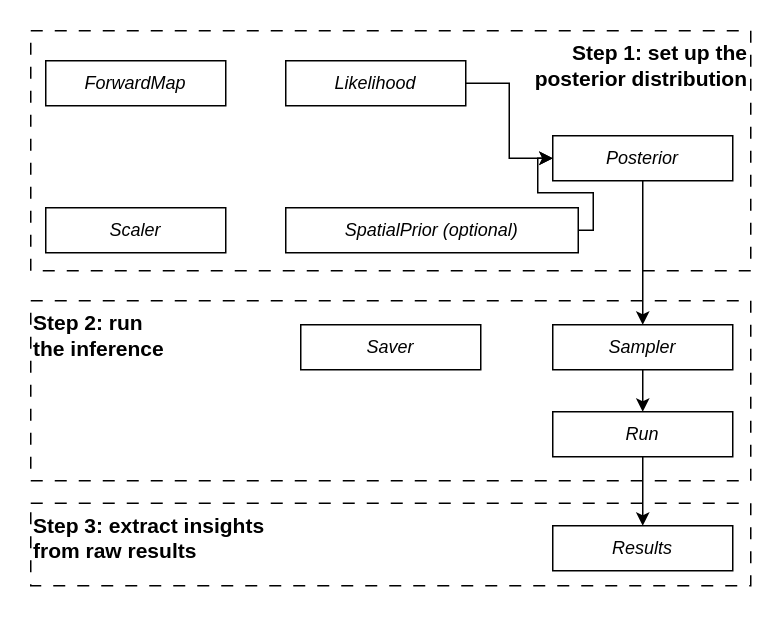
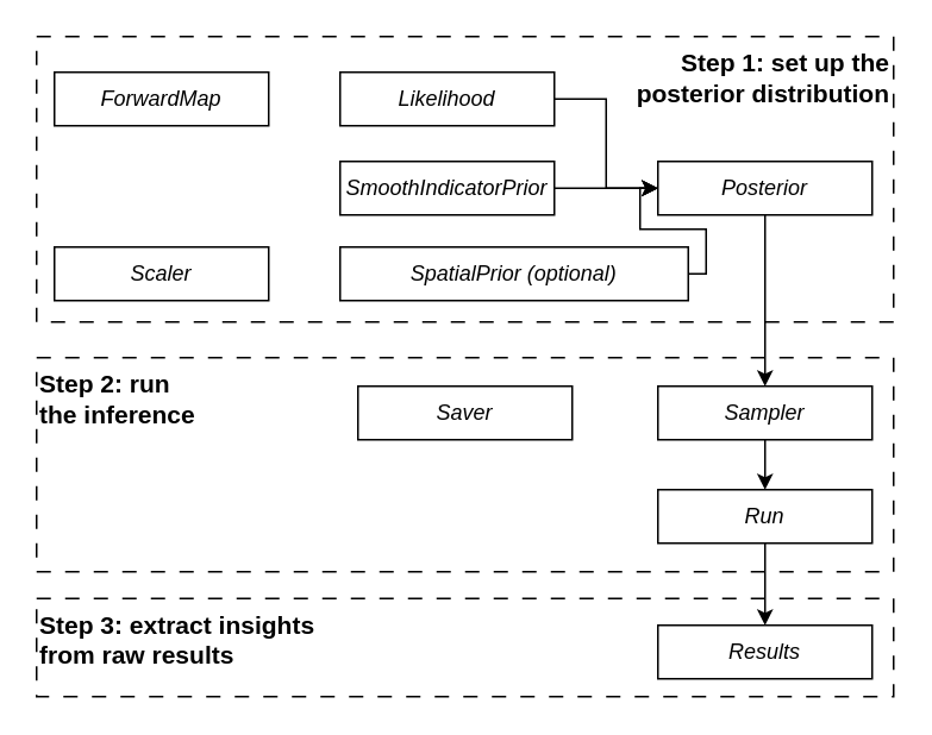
  <mxCell id="0" />
  <mxCell id="1" parent="0" />
  <mxCell id="2" value="&lt;b style=&quot;font-size: 14px;&quot;&gt;Step 3: extract insights &lt;br&gt;from&amp;nbsp;raw results&lt;/b&gt;" style="rounded=0;whiteSpace=wrap;html=1;dashed=1;dashPattern=8 8;fillColor=none;align=left;horizontal=1;verticalAlign=top;" vertex="1" parent="1"><mxGeometry x="20" y="335" width="480" height="55" as="geometry" /></mxCell>
  <mxCell id="3" value="&lt;b style=&quot;font-size: 14px;&quot;&gt;Step 2: run &lt;br&gt;the&amp;nbsp;inference&lt;/b&gt;" style="rounded=0;whiteSpace=wrap;html=1;dashed=1;dashPattern=8 8;fillColor=none;align=left;horizontal=1;verticalAlign=top;" vertex="1" parent="1"><mxGeometry x="20" y="200" width="480" height="120" as="geometry" /></mxCell>
  <mxCell id="4" value="&lt;b style=&quot;font-size: 14px;&quot;&gt;Step 1: set up the &lt;br&gt;posterior distribution&lt;/b&gt;" style="rounded=0;whiteSpace=wrap;html=1;dashed=1;fillColor=none;align=right;horizontal=1;verticalAlign=top;dashPattern=8 8;" vertex="1" parent="1"><mxGeometry x="20" y="20" width="480" height="160" as="geometry" /></mxCell>
  <mxCell id="5" value="" style="edgeStyle=orthogonalEdgeStyle;rounded=0;html=1;" edge="1" parent="1" source="6" target="18"><mxGeometry relative="1" as="geometry" /></mxCell>
  <mxCell id="6" value="&lt;span style=&quot;font-style: italic;&quot;&gt;Run&lt;/span&gt;" style="rounded=0;whiteSpace=wrap;html=1;" vertex="1" parent="1"><mxGeometry x="368" y="274" width="120" height="30" as="geometry" /></mxCell>
  <mxCell id="7" style="edgeStyle=orthogonalEdgeStyle;rounded=0;html=1;exitX=1;exitY=0.5;exitDx=0;exitDy=0;entryX=0;entryY=0.5;entryDx=0;entryDy=0;" edge="1" parent="1" source="8" target="11"><mxGeometry relative="1" as="geometry" /></mxCell>
  <mxCell id="8" value="&lt;span style=&quot;font-style: italic;&quot;&gt;Likelihood&lt;br&gt;&lt;/span&gt;" style="rounded=0;whiteSpace=wrap;html=1;" vertex="1" parent="1"><mxGeometry x="190" y="40" width="120" height="30" as="geometry" /></mxCell>
  <mxCell id="9" value="&lt;span style=&quot;font-style: italic;&quot;&gt;ForwardMap&lt;br&gt;&lt;/span&gt;" style="rounded=0;whiteSpace=wrap;html=1;" vertex="1" parent="1"><mxGeometry x="30" y="40" width="120" height="30" as="geometry" /></mxCell>
  <mxCell id="10" value="" style="edgeStyle=orthogonalEdgeStyle;rounded=0;html=1;" edge="1" parent="1" source="11" target="17"><mxGeometry relative="1" as="geometry" /></mxCell>
  <mxCell id="11" value="&lt;span style=&quot;font-style: italic;&quot;&gt;Posterior&lt;br&gt;&lt;/span&gt;" style="rounded=0;whiteSpace=wrap;html=1;" vertex="1" parent="1"><mxGeometry x="368" y="90" width="120" height="30" as="geometry" /></mxCell>
+ <mxCell id="12" value="" style="edgeStyle=orthogonalEdgeStyle;rounded=0;html=1;" edge="1" parent="1" source="13" target="11"><mxGeometry relative="1" as="geometry" /></mxCell>
+ <mxCell id="13" value="&lt;span style=&quot;font-style: italic;&quot;&gt;SmoothIndicatorPrior&lt;br&gt;&lt;/span&gt;" style="rounded=0;whiteSpace=wrap;html=1;" vertex="1" parent="1"><mxGeometry x="190" y="90" width="120" height="30" as="geometry" /></mxCell>
  <mxCell id="14" style="edgeStyle=orthogonalEdgeStyle;rounded=0;html=1;exitX=1;exitY=0.5;exitDx=0;exitDy=0;entryX=0;entryY=0.5;entryDx=0;entryDy=0;" edge="1" parent="1" source="15" target="11"><mxGeometry relative="1" as="geometry" /></mxCell>
  <mxCell id="15" value="&lt;span style=&quot;font-style: italic;&quot;&gt;SpatialPrior (optional)&lt;br&gt;&lt;/span&gt;" style="rounded=0;whiteSpace=wrap;html=1;" vertex="1" parent="1"><mxGeometry x="190" y="138" width="195" height="30" as="geometry" /></mxCell>
  <mxCell id="16" value="" style="edgeStyle=orthogonalEdgeStyle;rounded=0;html=1;" edge="1" parent="1" source="17" target="6"><mxGeometry relative="1" as="geometry" /></mxCell>
  <mxCell id="17" value="&lt;span style=&quot;font-style: italic;&quot;&gt;Sampler&lt;/span&gt;" style="rounded=0;whiteSpace=wrap;html=1;" vertex="1" parent="1"><mxGeometry x="368" y="216" width="120" height="30" as="geometry" /></mxCell>
  <mxCell id="18" value="&lt;span style=&quot;font-style: italic;&quot;&gt;Results&lt;/span&gt;" style="rounded=0;whiteSpace=wrap;html=1;" vertex="1" parent="1"><mxGeometry x="368" y="350" width="120" height="30" as="geometry" /></mxCell>
  <mxCell id="19" value="&lt;span style=&quot;font-style: italic;&quot;&gt;Saver&lt;br&gt;&lt;/span&gt;" style="rounded=0;whiteSpace=wrap;html=1;" vertex="1" parent="1"><mxGeometry x="200" y="216" width="120" height="30" as="geometry" /></mxCell>
  <mxCell id="20" value="&lt;span style=&quot;font-style: italic;&quot;&gt;Scaler&lt;br&gt;&lt;/span&gt;" style="rounded=0;whiteSpace=wrap;html=1;" vertex="1" parent="1"><mxGeometry x="30" y="138" width="120" height="30" as="geometry" /></mxCell>
